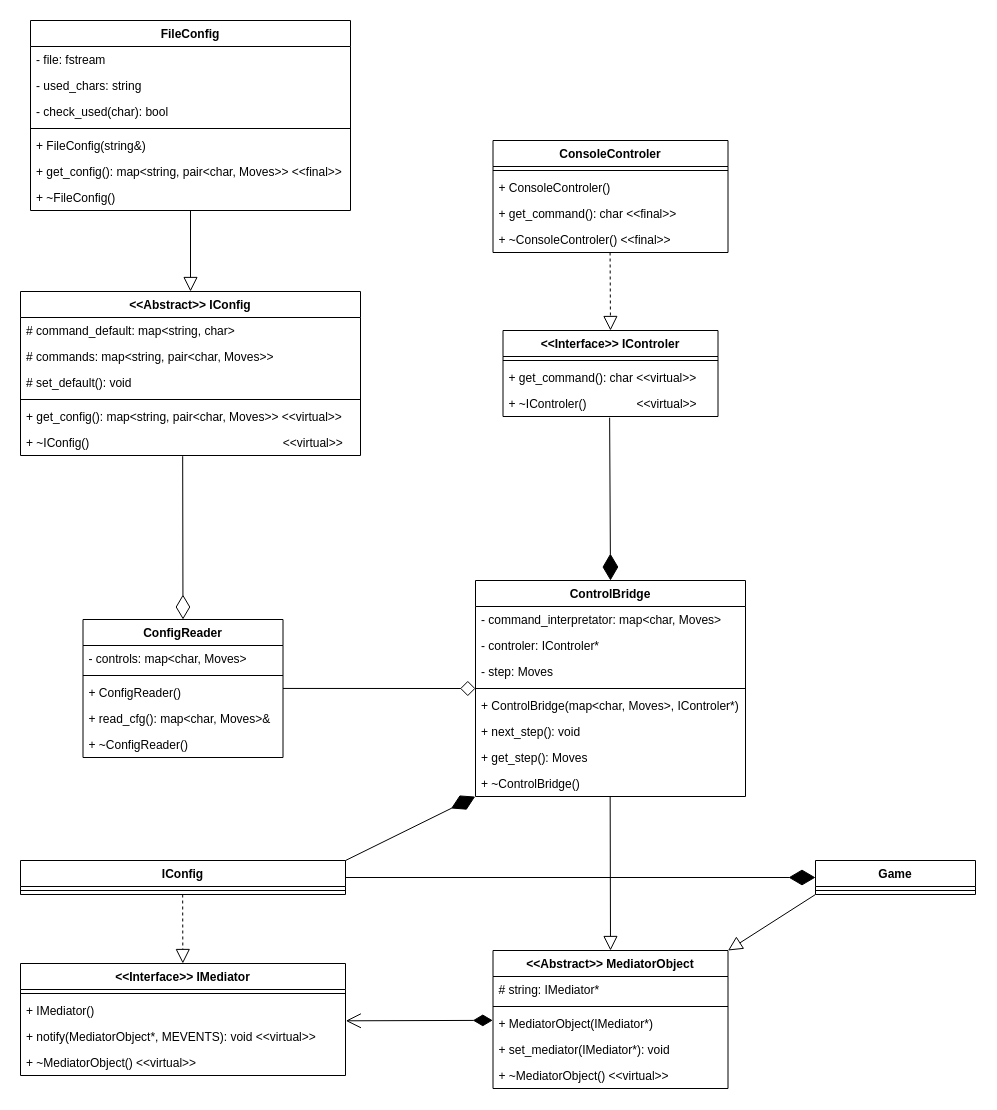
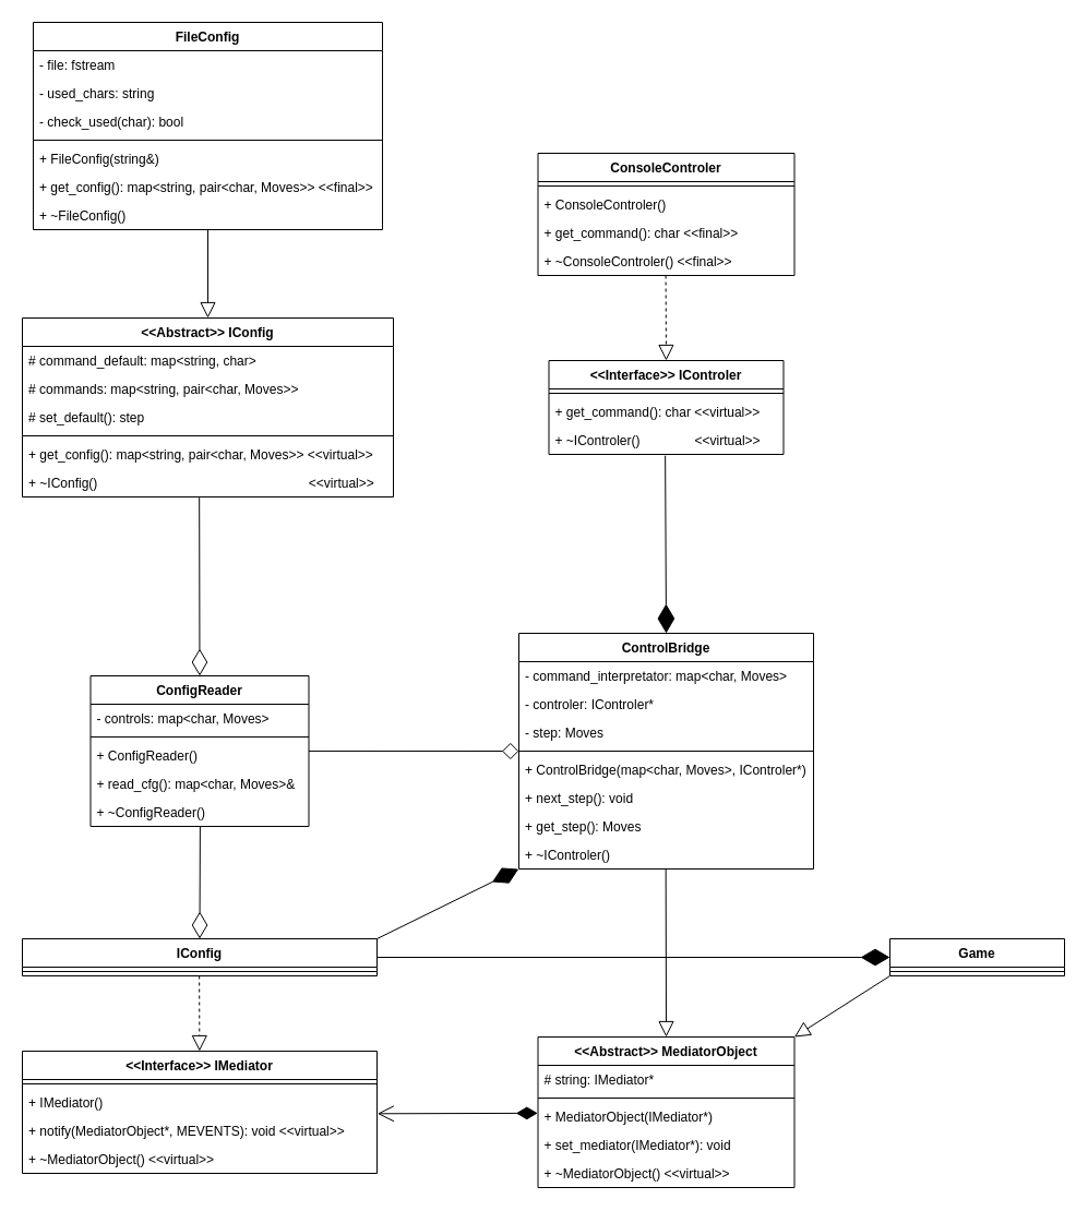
  <mxCell id="0" />
  <mxCell id="1" parent="0" />
  <mxCell id="2" value="ControlBridge" style="swimlane;fontStyle=1;align=center;verticalAlign=top;childLayout=stackLayout;horizontal=1;startSize=26;horizontalStack=0;resizeParent=1;resizeParentMax=0;resizeLast=0;collapsible=1;marginBottom=0;" vertex="1" parent="1"><mxGeometry x="475" y="580" width="270" height="216" as="geometry" /></mxCell>
  <mxCell id="3" value="- command_interpretator: map&lt;char, Moves&gt;" style="text;strokeColor=none;fillColor=none;align=left;verticalAlign=top;spacingLeft=4;spacingRight=4;overflow=hidden;rotatable=0;points=[[0,0.5],[1,0.5]];portConstraint=eastwest;" vertex="1" parent="2"><mxGeometry y="26" width="270" height="26" as="geometry" /></mxCell>
  <mxCell id="4" value="- controler: IControler*" style="text;strokeColor=none;fillColor=none;align=left;verticalAlign=top;spacingLeft=4;spacingRight=4;overflow=hidden;rotatable=0;points=[[0,0.5],[1,0.5]];portConstraint=eastwest;" vertex="1" parent="2"><mxGeometry y="52" width="270" height="26" as="geometry" /></mxCell>
  <mxCell id="5" value="- step: Moves" style="text;strokeColor=none;fillColor=none;align=left;verticalAlign=top;spacingLeft=4;spacingRight=4;overflow=hidden;rotatable=0;points=[[0,0.5],[1,0.5]];portConstraint=eastwest;" vertex="1" parent="2"><mxGeometry y="78" width="270" height="26" as="geometry" /></mxCell>
  <mxCell id="6" value="" style="line;strokeWidth=1;fillColor=none;align=left;verticalAlign=middle;spacingTop=-1;spacingLeft=3;spacingRight=3;rotatable=0;labelPosition=right;points=[];portConstraint=eastwest;strokeColor=inherit;" vertex="1" parent="2"><mxGeometry y="104" width="270" height="8" as="geometry" /></mxCell>
  <mxCell id="7" value="+ ControlBridge(map&lt;char, Moves&gt;, IControler*)" style="text;strokeColor=none;fillColor=none;align=left;verticalAlign=top;spacingLeft=4;spacingRight=4;overflow=hidden;rotatable=0;points=[[0,0.5],[1,0.5]];portConstraint=eastwest;" vertex="1" parent="2"><mxGeometry y="112" width="270" height="26" as="geometry" /></mxCell>
  <mxCell id="8" value="+ next_step(): void" style="text;strokeColor=none;fillColor=none;align=left;verticalAlign=top;spacingLeft=4;spacingRight=4;overflow=hidden;rotatable=0;points=[[0,0.5],[1,0.5]];portConstraint=eastwest;" vertex="1" parent="2"><mxGeometry y="138" width="270" height="26" as="geometry" /></mxCell>
  <mxCell id="9" value="+ get_step(): Moves" style="text;strokeColor=none;fillColor=none;align=left;verticalAlign=top;spacingLeft=4;spacingRight=4;overflow=hidden;rotatable=0;points=[[0,0.5],[1,0.5]];portConstraint=eastwest;" vertex="1" parent="2"><mxGeometry y="164" width="270" height="26" as="geometry" /></mxCell>
- <mxCell id="10" value="+ ~ControlBridge()" style="text;strokeColor=none;fillColor=none;align=left;verticalAlign=top;spacingLeft=4;spacingRight=4;overflow=hidden;rotatable=0;points=[[0,0.5],[1,0.5]];portConstraint=eastwest;" vertex="1" parent="2"><mxGeometry y="190" width="270" height="26" as="geometry" /></mxCell>
+ <mxCell id="10" value="+ ~IControler()" style="text;strokeColor=none;fillColor=none;align=left;verticalAlign=top;spacingLeft=4;spacingRight=4;overflow=hidden;rotatable=0;points=[[0,0.5],[1,0.5]];portConstraint=eastwest;" vertex="1" parent="2"><mxGeometry y="190" width="270" height="26" as="geometry" /></mxCell>
  <mxCell id="11" value="&lt;&lt;Interface&gt;&gt; IControler" style="swimlane;fontStyle=1;align=center;verticalAlign=top;childLayout=stackLayout;horizontal=1;startSize=26;horizontalStack=0;resizeParent=1;resizeParentMax=0;resizeLast=0;collapsible=1;marginBottom=0;" vertex="1" parent="1"><mxGeometry x="502.5" y="330" width="215" height="86" as="geometry" /></mxCell>
  <mxCell id="12" value="" style="line;strokeWidth=1;fillColor=none;align=left;verticalAlign=middle;spacingTop=-1;spacingLeft=3;spacingRight=3;rotatable=0;labelPosition=right;points=[];portConstraint=eastwest;strokeColor=inherit;" vertex="1" parent="11"><mxGeometry y="26" width="215" height="8" as="geometry" /></mxCell>
  <mxCell id="13" value="+ get_command(): char &lt;&lt;virtual&gt;&gt;" style="text;strokeColor=none;fillColor=none;align=left;verticalAlign=top;spacingLeft=4;spacingRight=4;overflow=hidden;rotatable=0;points=[[0,0.5],[1,0.5]];portConstraint=eastwest;" vertex="1" parent="11"><mxGeometry y="34" width="215" height="26" as="geometry" /></mxCell>
  <mxCell id="14" value="+ ~IControler()               &lt;&lt;virtual&gt;&gt;" style="text;strokeColor=none;fillColor=none;align=left;verticalAlign=top;spacingLeft=4;spacingRight=4;overflow=hidden;rotatable=0;points=[[0,0.5],[1,0.5]];portConstraint=eastwest;" vertex="1" parent="11"><mxGeometry y="60" width="215" height="26" as="geometry" /></mxCell>
  <mxCell id="15" value="ConsoleControler" style="swimlane;fontStyle=1;align=center;verticalAlign=top;childLayout=stackLayout;horizontal=1;startSize=26;horizontalStack=0;resizeParent=1;resizeParentMax=0;resizeLast=0;collapsible=1;marginBottom=0;" vertex="1" parent="1"><mxGeometry x="492.5" width="235" height="112" as="geometry" y="140" /></mxCell>
  <mxCell id="16" value="" style="line;strokeWidth=1;fillColor=none;align=left;verticalAlign=middle;spacingTop=-1;spacingLeft=3;spacingRight=3;rotatable=0;labelPosition=right;points=[];portConstraint=eastwest;strokeColor=inherit;" vertex="1" parent="15"><mxGeometry y="26" width="235" height="8" as="geometry" /></mxCell>
  <mxCell id="17" value="+ ConsoleControler()" style="text;strokeColor=none;fillColor=none;align=left;verticalAlign=top;spacingLeft=4;spacingRight=4;overflow=hidden;rotatable=0;points=[[0,0.5],[1,0.5]];portConstraint=eastwest;" vertex="1" parent="15"><mxGeometry y="34" width="235" height="26" as="geometry" /></mxCell>
  <mxCell id="18" value="+ get_command(): char &lt;&lt;final&gt;&gt;" style="text;strokeColor=none;fillColor=none;align=left;verticalAlign=top;spacingLeft=4;spacingRight=4;overflow=hidden;rotatable=0;points=[[0,0.5],[1,0.5]];portConstraint=eastwest;" vertex="1" parent="15"><mxGeometry y="60" width="235" height="26" as="geometry" /></mxCell>
  <mxCell id="19" value="+ ~ConsoleControler() &lt;&lt;final&gt;&gt;" style="text;strokeColor=none;fillColor=none;align=left;verticalAlign=top;spacingLeft=4;spacingRight=4;overflow=hidden;rotatable=0;points=[[0,0.5],[1,0.5]];portConstraint=eastwest;" vertex="1" parent="15"><mxGeometry y="86" width="235" height="26" as="geometry" /></mxCell>
  <mxCell id="20" value="" style="endArrow=block;dashed=1;endFill=0;endSize=12;html=1;rounded=0;entryX=0.5;entryY=0;entryDx=0;entryDy=0;" edge="1" parent="1" target="11"><mxGeometry width="160" relative="1" as="geometry"><mxPoint x="609.58" y="252" as="sourcePoint" /><mxPoint x="610" y="300" as="targetPoint" /></mxGeometry></mxCell>
  <mxCell id="21" value="" style="endArrow=diamondThin;endFill=1;endSize=24;html=1;rounded=0;exitX=0.496;exitY=1.046;exitDx=0;exitDy=0;exitPerimeter=0;entryX=0.5;entryY=0;entryDx=0;entryDy=0;" edge="1" parent="1" source="14" target="2"><mxGeometry width="160" relative="1" as="geometry"><mxPoint x="530" y="500" as="sourcePoint" /><mxPoint x="690" y="500" as="targetPoint" /></mxGeometry></mxCell>
  <mxCell id="22" style="rounded=0;orthogonalLoop=1;jettySize=auto;html=1;entryX=0.5;entryY=0;entryDx=0;entryDy=0;endArrow=diamondThin;endFill=0;endSize=22;exitX=0.477;exitY=1.026;exitDx=0;exitDy=0;exitPerimeter=0;" edge="1" parent="1" source="29" target="39"><mxGeometry relative="1" as="geometry" /></mxCell>
  <mxCell id="23" value="&lt;&lt;Abstract&gt;&gt; IConfig" style="swimlane;fontStyle=1;align=center;verticalAlign=top;childLayout=stackLayout;horizontal=1;startSize=26;horizontalStack=0;resizeParent=1;resizeParentMax=0;resizeLast=0;collapsible=1;marginBottom=0;" vertex="1" parent="1"><mxGeometry x="20" y="291" width="340" height="164" as="geometry" /></mxCell>
  <mxCell id="24" value="# command_default: map&lt;string, char&gt;" style="text;strokeColor=none;fillColor=none;align=left;verticalAlign=top;spacingLeft=4;spacingRight=4;overflow=hidden;rotatable=0;points=[[0,0.5],[1,0.5]];portConstraint=eastwest;" vertex="1" parent="23"><mxGeometry y="26" width="340" height="26" as="geometry" /></mxCell>
  <mxCell id="25" value="# commands: map&lt;string, pair&lt;char, Moves&gt;&gt;" style="text;strokeColor=none;fillColor=none;align=left;verticalAlign=top;spacingLeft=4;spacingRight=4;overflow=hidden;rotatable=0;points=[[0,0.5],[1,0.5]];portConstraint=eastwest;" vertex="1" parent="23"><mxGeometry y="52" width="340" height="26" as="geometry" /></mxCell>
- <mxCell id="26" value="# set_default(): void" style="text;strokeColor=none;fillColor=none;align=left;verticalAlign=top;spacingLeft=4;spacingRight=4;overflow=hidden;rotatable=0;points=[[0,0.5],[1,0.5]];portConstraint=eastwest;" vertex="1" parent="23"><mxGeometry y="78" width="340" height="26" as="geometry" /></mxCell>
+ <mxCell id="26" value="# set_default(): step" style="text;strokeColor=none;fillColor=none;align=left;verticalAlign=top;spacingLeft=4;spacingRight=4;overflow=hidden;rotatable=0;points=[[0,0.5],[1,0.5]];portConstraint=eastwest;" vertex="1" parent="23"><mxGeometry y="78" width="340" height="26" as="geometry" /></mxCell>
  <mxCell id="27" value="" style="line;strokeWidth=1;fillColor=none;align=left;verticalAlign=middle;spacingTop=-1;spacingLeft=3;spacingRight=3;rotatable=0;labelPosition=right;points=[];portConstraint=eastwest;strokeColor=inherit;" vertex="1" parent="23"><mxGeometry y="104" width="340" height="8" as="geometry" /></mxCell>
  <mxCell id="28" value="+ get_config(): map&lt;string, pair&lt;char, Moves&gt;&gt; &lt;&lt;virtual&gt;&gt;" style="text;strokeColor=none;fillColor=none;align=left;verticalAlign=top;spacingLeft=4;spacingRight=4;overflow=hidden;rotatable=0;points=[[0,0.5],[1,0.5]];portConstraint=eastwest;" vertex="1" parent="23"><mxGeometry y="112" width="340" height="26" as="geometry" /></mxCell>
  <mxCell id="29" value="+ ~IConfig()                                                          &lt;&lt;virtual&gt;&gt;" style="text;strokeColor=none;fillColor=none;align=left;verticalAlign=top;spacingLeft=4;spacingRight=4;overflow=hidden;rotatable=0;points=[[0,0.5],[1,0.5]];portConstraint=eastwest;" vertex="1" parent="23"><mxGeometry y="138" width="340" height="26" as="geometry" /></mxCell>
  <mxCell id="30" value="FileConfig" style="swimlane;fontStyle=1;align=center;verticalAlign=top;childLayout=stackLayout;horizontal=1;startSize=26;horizontalStack=0;resizeParent=1;resizeParentMax=0;resizeLast=0;collapsible=1;marginBottom=0;" vertex="1" parent="1"><mxGeometry x="30" y="20" width="320" height="190" as="geometry" /></mxCell>
  <mxCell id="31" value="- file: fstream" style="text;strokeColor=none;fillColor=none;align=left;verticalAlign=top;spacingLeft=4;spacingRight=4;overflow=hidden;rotatable=0;points=[[0,0.5],[1,0.5]];portConstraint=eastwest;" vertex="1" parent="30"><mxGeometry y="26" width="320" height="26" as="geometry" /></mxCell>
  <mxCell id="32" value="- used_chars: string" style="text;strokeColor=none;fillColor=none;align=left;verticalAlign=top;spacingLeft=4;spacingRight=4;overflow=hidden;rotatable=0;points=[[0,0.5],[1,0.5]];portConstraint=eastwest;" vertex="1" parent="30"><mxGeometry y="52" width="320" height="26" as="geometry" /></mxCell>
  <mxCell id="33" value="- check_used(char): bool" style="text;strokeColor=none;fillColor=none;align=left;verticalAlign=top;spacingLeft=4;spacingRight=4;overflow=hidden;rotatable=0;points=[[0,0.5],[1,0.5]];portConstraint=eastwest;" vertex="1" parent="30"><mxGeometry y="78" width="320" height="26" as="geometry" /></mxCell>
  <mxCell id="34" value="" style="line;strokeWidth=1;fillColor=none;align=left;verticalAlign=middle;spacingTop=-1;spacingLeft=3;spacingRight=3;rotatable=0;labelPosition=right;points=[];portConstraint=eastwest;strokeColor=inherit;" vertex="1" parent="30"><mxGeometry y="104" width="320" height="8" as="geometry" /></mxCell>
  <mxCell id="35" value="+ FileConfig(string&amp;)" style="text;strokeColor=none;fillColor=none;align=left;verticalAlign=top;spacingLeft=4;spacingRight=4;overflow=hidden;rotatable=0;points=[[0,0.5],[1,0.5]];portConstraint=eastwest;" vertex="1" parent="30"><mxGeometry y="112" width="320" height="26" as="geometry" /></mxCell>
  <mxCell id="36" value="+ get_config(): map&lt;string, pair&lt;char, Moves&gt;&gt; &lt;&lt;final&gt;&gt;" style="text;strokeColor=none;fillColor=none;align=left;verticalAlign=top;spacingLeft=4;spacingRight=4;overflow=hidden;rotatable=0;points=[[0,0.5],[1,0.5]];portConstraint=eastwest;" vertex="1" parent="30"><mxGeometry y="138" width="320" height="26" as="geometry" /></mxCell>
  <mxCell id="37" value="+ ~FileConfig()" style="text;strokeColor=none;fillColor=none;align=left;verticalAlign=top;spacingLeft=4;spacingRight=4;overflow=hidden;rotatable=0;points=[[0,0.5],[1,0.5]];portConstraint=eastwest;" vertex="1" parent="30"><mxGeometry y="164" width="320" height="26" as="geometry" /></mxCell>
  <mxCell id="38" value="" style="endArrow=block;endFill=0;endSize=12;html=1;rounded=0;exitX=0.5;exitY=1;exitDx=0;exitDy=0;entryX=0.5;entryY=0;entryDx=0;entryDy=0;" edge="1" parent="1" source="30" target="23"><mxGeometry width="160" relative="1" as="geometry"><mxPoint x="245" y="240" as="sourcePoint" /><mxPoint x="245" y="280" as="targetPoint" /></mxGeometry></mxCell>
  <mxCell id="39" value="ConfigReader" style="swimlane;fontStyle=1;align=center;verticalAlign=top;childLayout=stackLayout;horizontal=1;startSize=26;horizontalStack=0;resizeParent=1;resizeParentMax=0;resizeLast=0;collapsible=1;marginBottom=0;" vertex="1" parent="1"><mxGeometry x="82.5" y="619" width="200" height="138" as="geometry" /></mxCell>
  <mxCell id="40" value="- controls: map&lt;char, Moves&gt;" style="text;strokeColor=none;fillColor=none;align=left;verticalAlign=top;spacingLeft=4;spacingRight=4;overflow=hidden;rotatable=0;points=[[0,0.5],[1,0.5]];portConstraint=eastwest;" vertex="1" parent="39"><mxGeometry y="26" width="200" height="26" as="geometry" /></mxCell>
  <mxCell id="41" value="" style="line;strokeWidth=1;fillColor=none;align=left;verticalAlign=middle;spacingTop=-1;spacingLeft=3;spacingRight=3;rotatable=0;labelPosition=right;points=[];portConstraint=eastwest;strokeColor=inherit;" vertex="1" parent="39"><mxGeometry y="52" width="200" height="8" as="geometry" /></mxCell>
  <mxCell id="42" value="+ ConfigReader()" style="text;strokeColor=none;fillColor=none;align=left;verticalAlign=top;spacingLeft=4;spacingRight=4;overflow=hidden;rotatable=0;points=[[0,0.5],[1,0.5]];portConstraint=eastwest;" vertex="1" parent="39"><mxGeometry y="60" width="200" height="26" as="geometry" /></mxCell>
  <mxCell id="43" value="+ read_cfg(): map&lt;char, Moves&gt;&amp;" style="text;strokeColor=none;fillColor=none;align=left;verticalAlign=top;spacingLeft=4;spacingRight=4;overflow=hidden;rotatable=0;points=[[0,0.5],[1,0.5]];portConstraint=eastwest;" vertex="1" parent="39"><mxGeometry y="86" width="200" height="26" as="geometry" /></mxCell>
  <mxCell id="44" value="+ ~ConfigReader()" style="text;strokeColor=none;fillColor=none;align=left;verticalAlign=top;spacingLeft=4;spacingRight=4;overflow=hidden;rotatable=0;points=[[0,0.5],[1,0.5]];portConstraint=eastwest;" vertex="1" parent="39"><mxGeometry y="112" width="200" height="26" as="geometry" /></mxCell>
  <mxCell id="45" style="edgeStyle=none;rounded=0;orthogonalLoop=1;jettySize=auto;html=1;entryX=0;entryY=0.5;entryDx=0;entryDy=0;endArrow=diamond;endFill=0;endSize=13;exitX=1;exitY=0.344;exitDx=0;exitDy=0;exitPerimeter=0;" edge="1" parent="1" source="42" target="2"><mxGeometry relative="1" as="geometry"><mxPoint x="355" y="688" as="sourcePoint" /></mxGeometry></mxCell>
  <mxCell id="46" value="&lt;&lt;Abstract&gt;&gt; MediatorObject" style="swimlane;fontStyle=1;align=center;verticalAlign=top;childLayout=stackLayout;horizontal=1;startSize=26;horizontalStack=0;resizeParent=1;resizeParentMax=0;resizeLast=0;collapsible=1;marginBottom=0;" vertex="1" parent="1"><mxGeometry x="492.5" y="950" width="235" height="138" as="geometry" /></mxCell>
  <mxCell id="47" value="# string: IMediator*" style="text;strokeColor=none;fillColor=none;align=left;verticalAlign=top;spacingLeft=4;spacingRight=4;overflow=hidden;rotatable=0;points=[[0,0.5],[1,0.5]];portConstraint=eastwest;" vertex="1" parent="46"><mxGeometry y="26" width="235" height="26" as="geometry" /></mxCell>
  <mxCell id="48" value="" style="line;strokeWidth=1;fillColor=none;align=left;verticalAlign=middle;spacingTop=-1;spacingLeft=3;spacingRight=3;rotatable=0;labelPosition=right;points=[];portConstraint=eastwest;strokeColor=inherit;" vertex="1" parent="46"><mxGeometry y="52" width="235" height="8" as="geometry" /></mxCell>
  <mxCell id="49" value="+ MediatorObject(IMediator*)" style="text;strokeColor=none;fillColor=none;align=left;verticalAlign=top;spacingLeft=4;spacingRight=4;overflow=hidden;rotatable=0;points=[[0,0.5],[1,0.5]];portConstraint=eastwest;" vertex="1" parent="46"><mxGeometry y="60" width="235" height="26" as="geometry" /></mxCell>
  <mxCell id="50" value="+ set_mediator(IMediator*): void" style="text;strokeColor=none;fillColor=none;align=left;verticalAlign=top;spacingLeft=4;spacingRight=4;overflow=hidden;rotatable=0;points=[[0,0.5],[1,0.5]];portConstraint=eastwest;" vertex="1" parent="46"><mxGeometry y="86" width="235" height="26" as="geometry" /></mxCell>
  <mxCell id="51" value="+ ~MediatorObject() &lt;&lt;virtual&gt;&gt;" style="text;strokeColor=none;fillColor=none;align=left;verticalAlign=top;spacingLeft=4;spacingRight=4;overflow=hidden;rotatable=0;points=[[0,0.5],[1,0.5]];portConstraint=eastwest;" vertex="1" parent="46"><mxGeometry y="112" width="235" height="26" as="geometry" /></mxCell>
  <mxCell id="52" value="" style="endArrow=block;endFill=0;endSize=12;html=1;rounded=0;entryX=0.5;entryY=0;entryDx=0;entryDy=0;" edge="1" parent="1" target="46"><mxGeometry width="160" relative="1" as="geometry"><mxPoint x="609.66" y="796" as="sourcePoint" /><mxPoint x="609.66" y="867" as="targetPoint" /></mxGeometry></mxCell>
  <mxCell id="53" value="&lt;&lt;Interface&gt;&gt; IMediator" style="swimlane;fontStyle=1;align=center;verticalAlign=top;childLayout=stackLayout;horizontal=1;startSize=26;horizontalStack=0;resizeParent=1;resizeParentMax=0;resizeLast=0;collapsible=1;marginBottom=0;" vertex="1" parent="1"><mxGeometry x="20" y="963" width="325" height="112" as="geometry" /></mxCell>
  <mxCell id="54" value="" style="line;strokeWidth=1;fillColor=none;align=left;verticalAlign=middle;spacingTop=-1;spacingLeft=3;spacingRight=3;rotatable=0;labelPosition=right;points=[];portConstraint=eastwest;strokeColor=inherit;" vertex="1" parent="53"><mxGeometry y="26" width="325" height="8" as="geometry" /></mxCell>
  <mxCell id="55" value="+ IMediator()" style="text;strokeColor=none;fillColor=none;align=left;verticalAlign=top;spacingLeft=4;spacingRight=4;overflow=hidden;rotatable=0;points=[[0,0.5],[1,0.5]];portConstraint=eastwest;" vertex="1" parent="53"><mxGeometry y="34" width="325" height="26" as="geometry" /></mxCell>
  <mxCell id="56" value="+ notify(MediatorObject*, MEVENTS): void &lt;&lt;virtual&gt;&gt;" style="text;strokeColor=none;fillColor=none;align=left;verticalAlign=top;spacingLeft=4;spacingRight=4;overflow=hidden;rotatable=0;points=[[0,0.5],[1,0.5]];portConstraint=eastwest;" vertex="1" parent="53"><mxGeometry y="60" width="325" height="26" as="geometry" /></mxCell>
  <mxCell id="57" value="+ ~MediatorObject() &lt;&lt;virtual&gt;&gt;" style="text;strokeColor=none;fillColor=none;align=left;verticalAlign=top;spacingLeft=4;spacingRight=4;overflow=hidden;rotatable=0;points=[[0,0.5],[1,0.5]];portConstraint=eastwest;" vertex="1" parent="53"><mxGeometry y="86" width="325" height="26" as="geometry" /></mxCell>
  <mxCell id="58" style="edgeStyle=none;rounded=0;orthogonalLoop=1;jettySize=auto;html=1;endArrow=open;endFill=0;endSize=13;exitX=-0.001;exitY=0.379;exitDx=0;exitDy=0;entryX=1.001;entryY=0.897;entryDx=0;entryDy=0;entryPerimeter=0;exitPerimeter=0;startArrow=diamondThin;startFill=1;targetPerimeterSpacing=0;sourcePerimeterSpacing=0;startSize=17;" edge="1" parent="1" source="49" target="55"><mxGeometry relative="1" as="geometry"><mxPoint x="362.5" y="950.004" as="sourcePoint" /><mxPoint x="363" y="830" as="targetPoint" /></mxGeometry></mxCell>
  <mxCell id="59" value="IConfig" style="swimlane;fontStyle=1;align=center;verticalAlign=top;childLayout=stackLayout;horizontal=1;startSize=26;horizontalStack=0;resizeParent=1;resizeParentMax=0;resizeLast=0;collapsible=1;marginBottom=0;" vertex="1" parent="1"><mxGeometry x="20" y="860" width="325" height="34" as="geometry" /></mxCell>
  <mxCell id="60" value="" style="line;strokeWidth=1;fillColor=none;align=left;verticalAlign=middle;spacingTop=-1;spacingLeft=3;spacingRight=3;rotatable=0;labelPosition=right;points=[];portConstraint=eastwest;strokeColor=inherit;" vertex="1" parent="59"><mxGeometry y="26" width="325" height="8" as="geometry" /></mxCell>
  <mxCell id="61" value="" style="endArrow=diamondThin;endFill=1;endSize=24;html=1;rounded=0;entryX=-0.001;entryY=1.003;entryDx=0;entryDy=0;entryPerimeter=0;exitX=1;exitY=0;exitDx=0;exitDy=0;" edge="1" parent="1" source="59" target="10"><mxGeometry width="160" relative="1" as="geometry"><mxPoint x="375" y="870" as="sourcePoint" /><mxPoint x="395.86" y="958.8" as="targetPoint" /></mxGeometry></mxCell>
  <mxCell id="62" value="" style="endArrow=block;endFill=0;endSize=12;html=1;rounded=0;dashed=1;" edge="1" parent="1" target="53"><mxGeometry width="160" relative="1" as="geometry"><mxPoint x="182.16" y="894" as="sourcePoint" /><mxPoint x="182.5" y="997" as="targetPoint" /></mxGeometry></mxCell>
+ <mxCell id="63" style="rounded=0;orthogonalLoop=1;jettySize=auto;html=1;entryX=0.5;entryY=0;entryDx=0;entryDy=0;endArrow=diamondThin;endFill=0;endSize=22;exitX=0.502;exitY=1.004;exitDx=0;exitDy=0;exitPerimeter=0;" edge="1" parent="1" source="44" target="59"><mxGeometry relative="1" as="geometry"><mxPoint x="189.58" y="757" as="sourcePoint" /><mxPoint x="189.58" y="921" as="targetPoint" /></mxGeometry></mxCell>
  <mxCell id="64" value="Game" style="swimlane;fontStyle=1;align=center;verticalAlign=top;childLayout=stackLayout;horizontal=1;startSize=26;horizontalStack=0;resizeParent=1;resizeParentMax=0;resizeLast=0;collapsible=1;marginBottom=0;" vertex="1" parent="1"><mxGeometry x="815" y="860" width="160" height="34" as="geometry" /></mxCell>
  <mxCell id="65" value="" style="line;strokeWidth=1;fillColor=none;align=left;verticalAlign=middle;spacingTop=-1;spacingLeft=3;spacingRight=3;rotatable=0;labelPosition=right;points=[];portConstraint=eastwest;strokeColor=inherit;" vertex="1" parent="64"><mxGeometry y="26" width="160" height="8" as="geometry" /></mxCell>
  <mxCell id="66" value="" style="endArrow=diamondThin;endFill=1;endSize=24;html=1;rounded=0;exitX=1;exitY=0.5;exitDx=0;exitDy=0;entryX=0;entryY=0.5;entryDx=0;entryDy=0;" edge="1" parent="1" source="59" target="64"><mxGeometry width="160" relative="1" as="geometry"><mxPoint x="372.77" y="894" as="sourcePoint" /><mxPoint x="735" y="880" as="targetPoint" /></mxGeometry></mxCell>
  <mxCell id="67" value="" style="endArrow=block;endFill=0;endSize=12;html=1;rounded=0;entryX=1;entryY=0;entryDx=0;entryDy=0;" edge="1" parent="1" target="46"><mxGeometry width="160" relative="1" as="geometry"><mxPoint x="815" y="894" as="sourcePoint" /><mxPoint x="815.34" y="1048" as="targetPoint" /></mxGeometry></mxCell>
